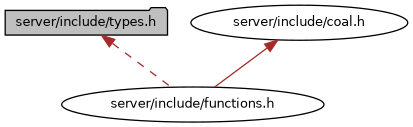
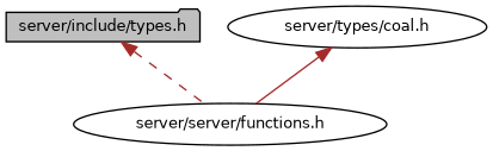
  digraph {
    node [color=black fillcolor=white fontname=Helvetica fontsize=10 shape=ellipse style=filled]
    edge [color=brown dir=back fontname=Helvetica fontsize=10 labelfontname=Helvetica labelfontsize=10]
    n1 [fillcolor=grey75 fontcolor=black height=0.2 label="server/include/types.h" shape=folder width=0.4]
-   n2 [height=0.2 label="server/include/functions.h" width=0.4]
-   n3 [height=0.2 label="server/include/coal.h" width=0.4]
+   n2 [height=0.2 label="server/server/functions.h" width=0.4]
+   n3 [height=0.2 label="server/types/coal.h" width=0.4]
    n1 -> n2 [style=dashed]
    n3 -> n2 [style=solid]
  }
